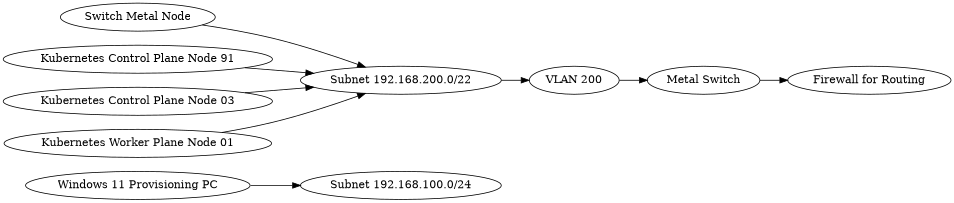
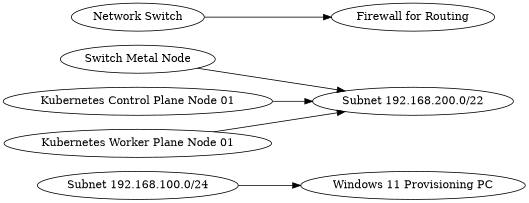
  digraph {
    rankdir=LR
    "Windows 11 Provisioning PC"
    "Subnet 192.168.100.0/24"
    n3 [label="Switch Metal Node"]
    "Subnet 192.168.200.0/22"
-   "VLAN 200"
-   "Network Switch" [label="Metal Switch"]
-   "Kubernetes Control Plane Node 01" [label="Kubernetes Control Plane Node 91"]
-   "Kubernetes Control Plane Node 03"
+   "Network Switch"
+   "Kubernetes Control Plane Node 01"
    "Kubernetes Worker Plane Node 01"
    "Firewall for Routing"
-   "Windows 11 Provisioning PC" -> "Subnet 192.168.100.0/24"
+   "Subnet 192.168.100.0/24" -> "Windows 11 Provisioning PC"
    n3 -> "Subnet 192.168.200.0/22"
-   "Subnet 192.168.200.0/22" -> "VLAN 200"
-   "VLAN 200" -> "Network Switch"
    "Network Switch" -> "Firewall for Routing"
    "Kubernetes Control Plane Node 01" -> "Subnet 192.168.200.0/22"
-   "Kubernetes Control Plane Node 03" -> "Subnet 192.168.200.0/22"
    "Kubernetes Worker Plane Node 01" -> "Subnet 192.168.200.0/22"
  }
